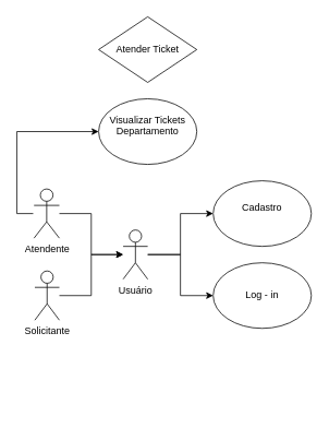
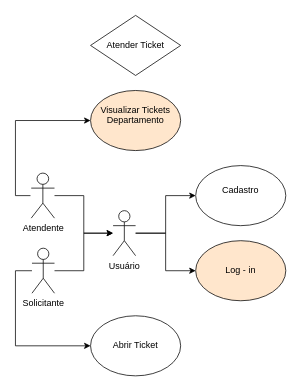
  <mxCell id="0" />
  <mxCell id="1" parent="0" />
  <mxCell id="2" style="edgeStyle=orthogonalEdgeStyle;rounded=0;orthogonalLoop=1;jettySize=auto;html=1;entryX=0;entryY=0.5;entryDx=0;entryDy=0;" edge="1" parent="1" target="11"><mxGeometry relative="1" as="geometry"><mxPoint x="40" y="260" as="sourcePoint" /><Array as="points"><mxPoint x="20" y="260" /><mxPoint x="20" y="160" /></Array></mxGeometry></mxCell>
  <mxCell id="3" style="edgeStyle=orthogonalEdgeStyle;rounded=0;orthogonalLoop=1;jettySize=auto;html=1;" edge="1" parent="1" source="4" target="15"><mxGeometry relative="1" as="geometry" /></mxCell>
  <mxCell id="4" value="&lt;div&gt;Atendente&lt;/div&gt;&lt;div&gt;&lt;br&gt;&lt;/div&gt;" style="shape=umlActor;verticalLabelPosition=bottom;verticalAlign=top;html=1;outlineConnect=0;" vertex="1" parent="1"><mxGeometry x="41" y="230" width="31" height="60" as="geometry" /></mxCell>
+ <mxCell id="5" style="edgeStyle=orthogonalEdgeStyle;rounded=0;orthogonalLoop=1;jettySize=auto;html=1;entryX=0;entryY=0.5;entryDx=0;entryDy=0;" edge="1" parent="1" source="7" target="10"><mxGeometry relative="1" as="geometry"><mxPoint x="30" y="340" as="sourcePoint" /><Array as="points"><mxPoint x="20" y="360" /><mxPoint x="20" y="460" /></Array></mxGeometry></mxCell>
  <mxCell id="6" style="edgeStyle=orthogonalEdgeStyle;rounded=0;orthogonalLoop=1;jettySize=auto;html=1;" edge="1" parent="1" source="7" target="15"><mxGeometry relative="1" as="geometry" /></mxCell>
  <mxCell id="7" value="Solicitante" style="shape=umlActor;verticalLabelPosition=bottom;verticalAlign=top;html=1;outlineConnect=0;" vertex="1" parent="1"><mxGeometry x="42" y="330" width="30" height="60" as="geometry" /></mxCell>
  <mxCell id="8" value="&lt;div&gt;Cadastro&lt;/div&gt;&lt;div&gt;&lt;br&gt;&lt;/div&gt;" style="ellipse;whiteSpace=wrap;html=1;" vertex="1" parent="1"><mxGeometry x="260" y="220" width="120" height="80" as="geometry" /></mxCell>
- <mxCell id="9" value="&lt;div&gt;Log - in&lt;/div&gt;" style="ellipse;whiteSpace=wrap;html=1;" vertex="1" parent="1"><mxGeometry x="260" y="320" width="120" height="80" as="geometry" /></mxCell>
- <mxCell id="11" value="&lt;div&gt;Visualizar Tickets Departamento&lt;/div&gt;&lt;div&gt;&lt;br&gt;&lt;/div&gt;" style="ellipse;whiteSpace=wrap;html=1;" vertex="1" parent="1"><mxGeometry x="120" y="120" width="120" height="80" as="geometry" /></mxCell>
+ <mxCell id="9" value="&lt;div&gt;Log - in&lt;/div&gt;" style="ellipse;whiteSpace=wrap;html=1;fillColor=#ffe6cc;" vertex="1" parent="1"><mxGeometry x="260" y="320" width="120" height="80" as="geometry" /></mxCell>
+ <mxCell id="10" value="&lt;div&gt;Abrir Ticket&lt;/div&gt;" style="ellipse;whiteSpace=wrap;html=1;" vertex="1" parent="1"><mxGeometry x="120" y="420" width="120" height="80" as="geometry" /></mxCell>
+ <mxCell id="11" value="&lt;div&gt;Visualizar Tickets Departamento&lt;/div&gt;&lt;div&gt;&lt;br&gt;&lt;/div&gt;" style="ellipse;whiteSpace=wrap;html=1;fillColor=#ffe6cc;" vertex="1" parent="1"><mxGeometry x="120" y="120" width="120" height="80" as="geometry" /></mxCell>
  <mxCell id="12" value="&lt;div&gt;Atender Ticket&lt;/div&gt;" style="rhombus;whiteSpace=wrap;html=1;" vertex="1" parent="1"><mxGeometry x="120" y="20" width="120" height="80" as="geometry" /></mxCell>
  <mxCell id="13" style="edgeStyle=orthogonalEdgeStyle;rounded=0;orthogonalLoop=1;jettySize=auto;html=1;entryX=0;entryY=0.5;entryDx=0;entryDy=0;" edge="1" parent="1" source="15" target="8"><mxGeometry relative="1" as="geometry" /></mxCell>
  <mxCell id="14" style="edgeStyle=orthogonalEdgeStyle;rounded=0;orthogonalLoop=1;jettySize=auto;html=1;entryX=0;entryY=0.5;entryDx=0;entryDy=0;" edge="1" parent="1" source="15" target="9"><mxGeometry relative="1" as="geometry" /></mxCell>
  <mxCell id="15" value="&lt;div&gt;Usuário&lt;/div&gt;" style="shape=umlActor;verticalLabelPosition=bottom;verticalAlign=top;html=1;outlineConnect=0;" vertex="1" parent="1"><mxGeometry x="150" y="280" width="30" height="60" as="geometry" /></mxCell>
